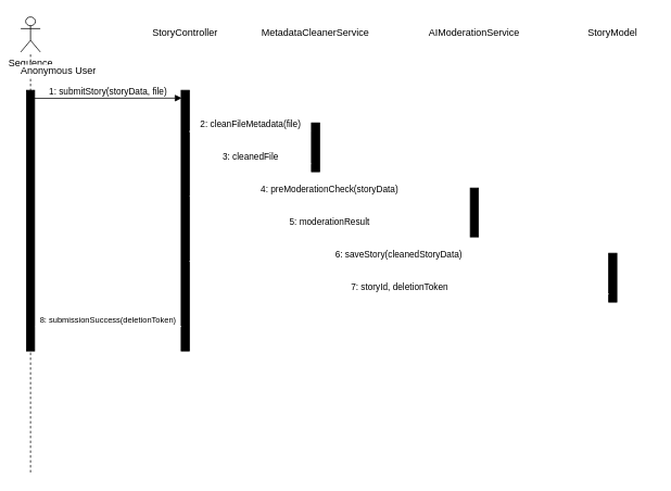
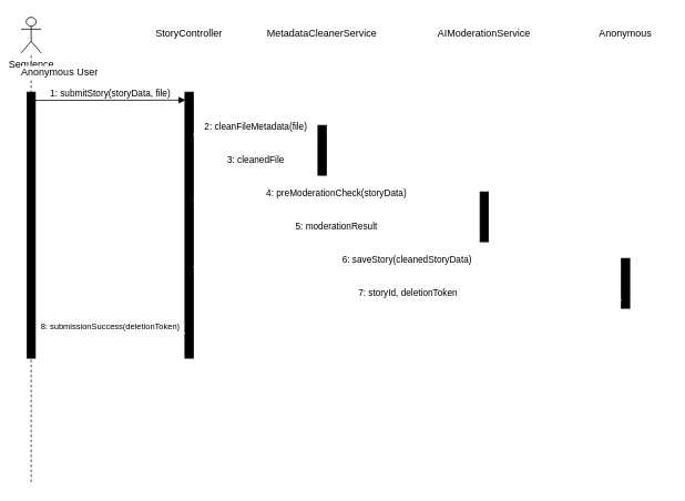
  <mxCell id="0" />
  <mxCell id="1" parent="0" />
  <mxCell id="2" value="" style="endArrow=none;dashed=1;html=1;rounded=0;strokeColor=light-dark(#000000,#000000);" edge="1" parent="1" target="20"><mxGeometry width="50" height="50" relative="1" as="geometry"><mxPoint x="37" y="579" as="sourcePoint" /><mxPoint x="38" y="67" as="targetPoint" /></mxGeometry></mxCell>
  <mxCell id="3" value="" style="html=1;points=[];perimeter=orthogonalPerimeter;fontSize=11;fontColor=light-dark(#000000,#000000);fillColor=light-dark(#000000,#FFFFFF);strokeColor=light-dark(#000000,#000000);gradientColor=none;" parent="1" vertex="1"><mxGeometry x="32" y="110" width="10" height="320" as="geometry" /></mxCell>
  <mxCell id="4" value="StoryController" style="shape=umlLifeline;perimeter=lifelinePerimeter;whiteSpace=wrap;html=1;container=1;collapsible=0;recursiveResize=0;outlineConnect=0;fontSize=12;fontColor=light-dark(#000000,#000000);strokeColor=light-dark(#FFFFFF,#121212);fillColor=none;" parent="1" vertex="1"><mxGeometry x="167" y="20" width="120" height="560" as="geometry" /></mxCell>
  <mxCell id="5" value="" style="html=1;points=[];perimeter=orthogonalPerimeter;fontSize=11;fontColor=light-dark(#000000,#000000);strokeColor=light-dark(#000000,#000000);fillColor=light-dark(#000000,#FFFFFF);" parent="4" vertex="1"><mxGeometry x="55" y="90" width="10" height="320" as="geometry" /></mxCell>
  <mxCell id="6" value="MetadataCleanerService" style="shape=umlLifeline;perimeter=lifelinePerimeter;whiteSpace=wrap;html=1;container=1;collapsible=0;recursiveResize=0;outlineConnect=0;fontSize=12;fontColor=light-dark(#000000,#000000);fillColor=none;strokeColor=light-dark(#FFFFFF,#121212);" parent="1" vertex="1"><mxGeometry x="317" y="20" width="140" height="560" as="geometry" /></mxCell>
  <mxCell id="7" value="" style="html=1;points=[];perimeter=orthogonalPerimeter;fontSize=11;fontColor=light-dark(#000000,#000000);strokeColor=light-dark(#000000,#000000);fillColor=light-dark(#000000,#FFFFFF);" parent="6" vertex="1"><mxGeometry x="65" y="130" width="10" height="60" as="geometry" /></mxCell>
  <mxCell id="8" value="AIModerationService" style="shape=umlLifeline;perimeter=lifelinePerimeter;whiteSpace=wrap;html=1;container=1;collapsible=0;recursiveResize=0;outlineConnect=0;fontSize=12;fontColor=light-dark(#000000,#000000);fillColor=none;strokeColor=light-dark(#FFFFFF,#121212);" parent="1" vertex="1"><mxGeometry x="517" y="20" width="130" height="560" as="geometry" /></mxCell>
  <mxCell id="9" value="" style="html=1;points=[];perimeter=orthogonalPerimeter;fontSize=11;fontColor=light-dark(#000000,#000000);strokeColor=light-dark(#000000,#000000);fillColor=light-dark(#000000,#FFFFFF);" parent="8" vertex="1"><mxGeometry x="60" y="210" width="10" height="60" as="geometry" /></mxCell>
- <mxCell id="10" value="StoryModel" style="shape=umlLifeline;perimeter=lifelinePerimeter;whiteSpace=wrap;html=1;container=1;collapsible=0;recursiveResize=0;outlineConnect=0;fontSize=12;fontColor=light-dark(#000000,#000000);fillColor=none;strokeColor=light-dark(#FFFFFF,#121212);" parent="1" vertex="1"><mxGeometry x="702" y="20" width="100" height="560" as="geometry" /></mxCell>
+ <mxCell id="10" value="Anonymous" style="shape=umlLifeline;perimeter=lifelinePerimeter;whiteSpace=wrap;html=1;container=1;collapsible=0;recursiveResize=0;outlineConnect=0;fontSize=12;fontColor=light-dark(#000000,#000000);fillColor=none;strokeColor=light-dark(#FFFFFF,#121212);" parent="1" vertex="1"><mxGeometry x="702" y="20" width="100" height="560" as="geometry" /></mxCell>
  <mxCell id="11" value="" style="html=1;points=[];perimeter=orthogonalPerimeter;fontSize=11;fontColor=light-dark(#000000,#000000);strokeColor=light-dark(#000000,#000000);fillColor=light-dark(#000000,#FFFFFF);" parent="10" vertex="1"><mxGeometry x="45" y="290" width="10" height="60" as="geometry" /></mxCell>
  <mxCell id="12" value="&lt;span&gt;1: submitStory(storyData, file)&lt;/span&gt;" style="html=1;verticalAlign=bottom;endArrow=block;fontSize=11;entryX=0.076;entryY=0.03;entryDx=0;entryDy=0;entryPerimeter=0;labelBackgroundColor=none;fontColor=light-dark(#000000,#000000);exitX=0.989;exitY=0.031;exitDx=0;exitDy=0;exitPerimeter=0;strokeColor=light-dark(#000000,#000000);" parent="1" source="3" target="5" edge="1"><mxGeometry width="80" relative="1" as="geometry"><mxPoint x="37" y="120" as="sourcePoint" /><mxPoint x="197" y="120" as="targetPoint" /></mxGeometry></mxCell>
  <mxCell id="13" value="2: cleanFileMetadata(file)" style="html=1;verticalAlign=bottom;endArrow=block;fontSize=11;entryX=0.007;entryY=0.166;entryDx=0;entryDy=0;entryPerimeter=0;exitX=0.973;exitY=0.158;exitDx=0;exitDy=0;exitPerimeter=0;labelBackgroundColor=none;fontColor=light-dark(#000000,#000000);strokeColor=light-dark(#FFFFFF,#121212);" parent="1" source="5" target="7" edge="1"><mxGeometry width="80" relative="1" as="geometry"><mxPoint x="197" y="160" as="sourcePoint" /><mxPoint x="367" y="160" as="targetPoint" /></mxGeometry></mxCell>
  <mxCell id="14" value="3: cleanedFile" style="html=1;verticalAlign=bottom;endArrow=block;dashed=1;fontSize=11;exitX=-0.062;exitY=0.835;exitDx=0;exitDy=0;exitPerimeter=0;entryX=1.059;entryY=0.281;entryDx=0;entryDy=0;entryPerimeter=0;labelBackgroundColor=none;fontColor=light-dark(#000000,#000000);strokeColor=light-dark(#FFFFFF,#121212);" parent="1" source="7" target="5" edge="1"><mxGeometry width="80" relative="1" as="geometry"><mxPoint x="367" y="200" as="sourcePoint" /><mxPoint x="237" y="200" as="targetPoint" /></mxGeometry></mxCell>
  <mxCell id="15" value="4: preModerationCheck(storyData)" style="html=1;verticalAlign=bottom;endArrow=block;fontSize=11;entryX=-0.078;entryY=0.171;entryDx=0;entryDy=0;entryPerimeter=0;exitX=1.045;exitY=0.406;exitDx=0;exitDy=0;exitPerimeter=0;labelBackgroundColor=none;fontColor=light-dark(#000000,#000000);strokeColor=light-dark(#FFFFFF,#121212);" parent="1" source="5" target="9" edge="1"><mxGeometry width="80" relative="1" as="geometry"><mxPoint x="237" y="240" as="sourcePoint" /><mxPoint x="542" y="240" as="targetPoint" /></mxGeometry></mxCell>
  <mxCell id="16" value="5: moderationResult" style="html=1;verticalAlign=bottom;endArrow=block;dashed=1;fontSize=11;exitX=-0.14;exitY=0.836;exitDx=0;exitDy=0;exitPerimeter=0;entryX=1;entryY=0.531;entryDx=0;entryDy=0;entryPerimeter=0;labelBackgroundColor=none;fontColor=light-dark(#000000,#000000);strokeColor=light-dark(#FFFFFF,#121212);" parent="1" source="9" target="5" edge="1"><mxGeometry width="80" relative="1" as="geometry"><mxPoint x="542" y="280" as="sourcePoint" /><mxPoint x="237" y="280" as="targetPoint" /></mxGeometry></mxCell>
  <mxCell id="17" value="6: saveStory(cleanedStoryData)" style="html=1;verticalAlign=bottom;endArrow=block;fontSize=11;exitX=1.015;exitY=0.656;exitDx=0;exitDy=0;exitPerimeter=0;labelBackgroundColor=none;fontColor=light-dark(#000000,#000000);strokeColor=light-dark(#FFFFFF,#121212);" parent="1" source="5" edge="1"><mxGeometry width="80" relative="1" as="geometry"><mxPoint x="197" y="320" as="sourcePoint" /><mxPoint x="747" y="320" as="targetPoint" /></mxGeometry></mxCell>
  <mxCell id="18" value="7: storyId, deletionToken" style="html=1;verticalAlign=bottom;endArrow=block;dashed=1;fontSize=11;entryX=1.03;entryY=0.782;entryDx=0;entryDy=0;entryPerimeter=0;labelBackgroundColor=none;fontColor=light-dark(#000000,#000000);strokeColor=light-dark(#FFFFFF,#121212);" parent="1" target="5" edge="1"><mxGeometry width="80" relative="1" as="geometry"><mxPoint x="747" y="360" as="sourcePoint" /><mxPoint x="197" y="360" as="targetPoint" /></mxGeometry></mxCell>
  <mxCell id="19" value="&lt;font style=&quot;font-size: 10px;&quot;&gt;8: submissionSuccess(deletionToken)&lt;/font&gt;" style="html=1;verticalAlign=bottom;endArrow=block;dashed=1;fontSize=11;exitX=0.005;exitY=0.906;exitDx=0;exitDy=0;exitPerimeter=0;labelBackgroundColor=none;fontColor=light-dark(#000000,#000000);strokeColor=light-dark(#FFFFFF,#121212);entryX=1.022;entryY=0.906;entryDx=0;entryDy=0;entryPerimeter=0;" parent="1" source="5" target="3" edge="1"><mxGeometry width="80" relative="1" as="geometry"><mxPoint x="197" y="400" as="sourcePoint" /><mxPoint x="47" y="400" as="targetPoint" /></mxGeometry></mxCell>
  <mxCell id="20" value="Sequence" style="shape=umlActor;verticalLabelPosition=bottom;verticalAlign=top;html=1;outlineConnect=0;strokeColor=light-dark(#000000,#000000);fillColor=light-dark(#FFFFFF,#7EA6E0);" vertex="1" parent="1"><mxGeometry x="25" y="20" width="24" height="43" as="geometry" /></mxCell>
  <mxCell id="21" value="&lt;span style=&quot;font-family: Helvetica; font-size: 12px; font-style: normal; font-variant-ligatures: normal; font-variant-caps: normal; font-weight: 400; letter-spacing: normal; orphans: 2; text-indent: 0px; text-transform: none; widows: 2; word-spacing: 0px; -webkit-text-stroke-width: 0px; white-space: normal; text-decoration-thickness: initial; text-decoration-style: initial; text-decoration-color: initial; float: none; display: inline !important;&quot;&gt;Anonymous User&lt;/span&gt;" style="text;whiteSpace=wrap;html=1;fontColor=light-dark(#000000,#000000);labelBackgroundColor=light-dark(#FFFFFF,#FFFFFF);verticalAlign=middle;align=center;" vertex="1" parent="1"><mxGeometry x="20.31" y="78" width="103.38" height="16.19" as="geometry" /></mxCell>
  <mxCell id="22" style="edgeStyle=orthogonalEdgeStyle;rounded=0;orthogonalLoop=1;jettySize=auto;html=1;exitX=0.5;exitY=1;exitDx=0;exitDy=0;" edge="1" parent="1" source="21" target="21"><mxGeometry relative="1" as="geometry" /></mxCell>
